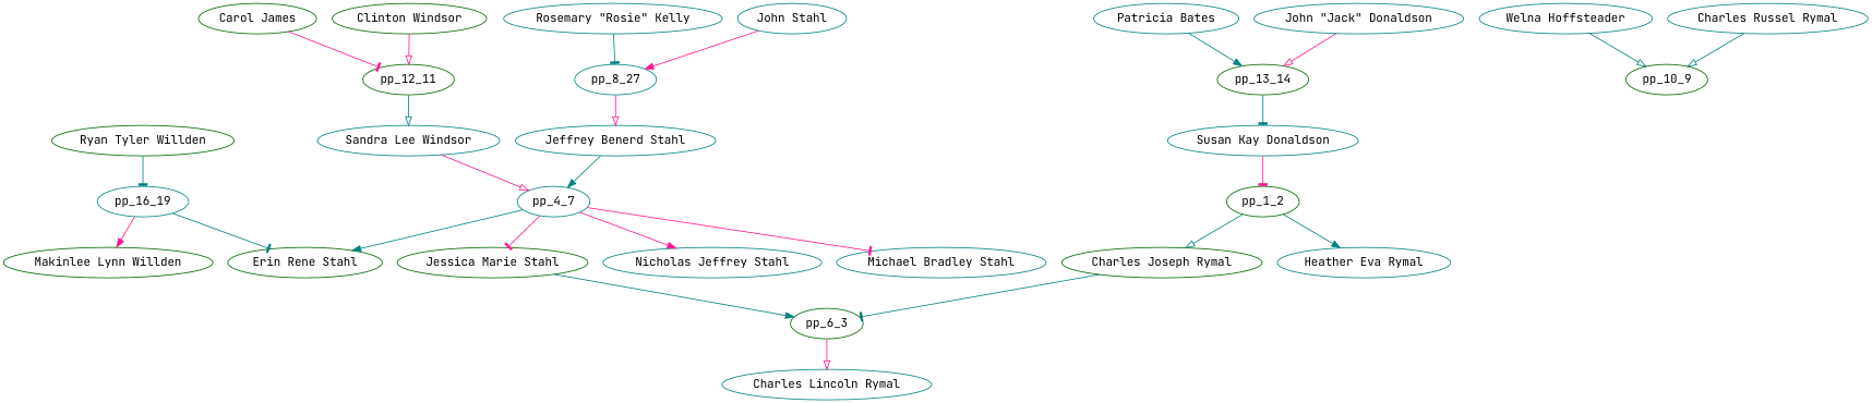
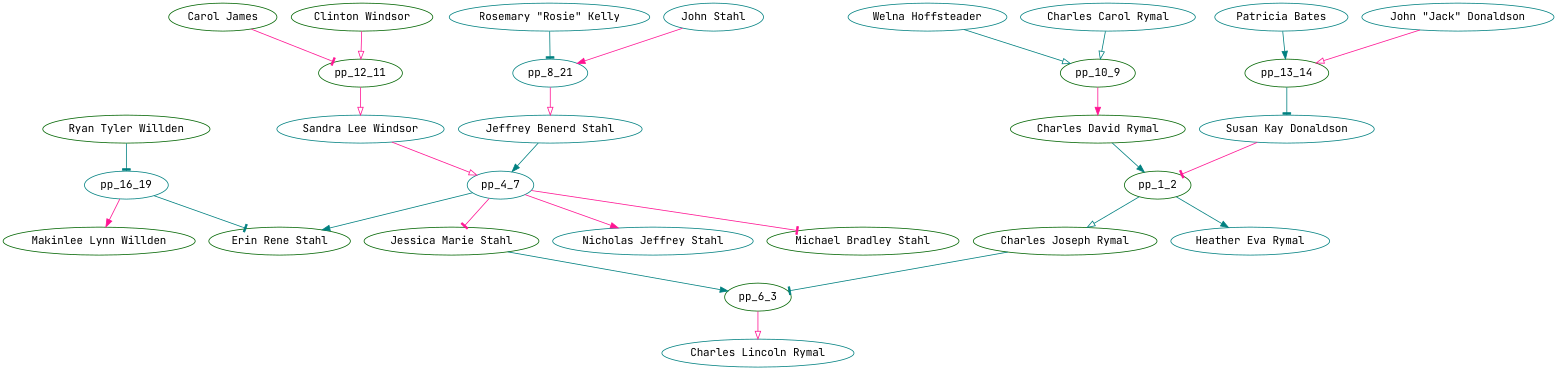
  digraph {
    fontname="JetBrains Mono"
    node [color=teal fontname="JetBrains Mono"]
    edge [arrowhead=normal color=teal fontname="JetBrains Mono"]
    n1 [label="Susan Kay Donaldson"]
    pp_1_2 [color=darkgreen]
    n3 [color=darkgreen label="Charles Joseph Rymal"]
    n4 [label="Heather Eva Rymal"]
    pp_13_14 [color=darkgreen]
    n6 [label="Patricia Bates"]
    n7 [label="John \"Jack\" Donaldson"]
+   n8 [color=darkgreen label="Charles David Rymal"]
    pp_10_9 [color=darkgreen]
    n10 [label="Welna Hoffsteader"]
-   n11 [label="Charles Russel Rymal"]
+   n11 [label="Charles Carol Rymal"]
    pp_6_3 [color=darkgreen]
    n13 [label="Charles Lincoln Rymal"]
    n14 [label="Sandra Lee Windsor"]
    pp_4_7
    n16 [color=darkgreen label="Jessica Marie Stahl"]
    n17 [color=darkgreen label="Erin Rene Stahl"]
    n18 [label="Nicholas Jeffrey Stahl"]
-   n19 [label="Michael Bradley Stahl"]
+   n19 [color=darkgreen label="Michael Bradley Stahl"]
    pp_12_11 [color=darkgreen]
    n21 [color=darkgreen label="Carol James"]
    n22 [color=darkgreen label="Clinton Windsor"]
    n23 [label="Jeffrey Benerd Stahl"]
-   pp_8_21 [label=pp_8_27]
+   pp_8_21
    n25 [label="Rosemary \"Rosie\" Kelly"]
    n26 [label="John Stahl"]
    pp_16_19
    n28 [color=darkgreen label="Makinlee Lynn Willden"]
    n29 [color=darkgreen label="Ryan Tyler Willden"]
    n1 -> pp_1_2 [arrowhead=tee color=deeppink]
    pp_1_2 -> n3 [arrowhead=onormal]
    pp_1_2 -> n4
    n3 -> pp_6_3 [arrowhead=tee]
    pp_13_14 -> n1 [arrowhead=tee]
    n6 -> pp_13_14
    n7 -> pp_13_14 [arrowhead=onormal color=deeppink]
+   n8 -> pp_1_2
+   pp_10_9 -> n8 [color=deeppink]
    n10 -> pp_10_9 [arrowhead=onormal]
    n11 -> pp_10_9 [arrowhead=onormal]
    pp_6_3 -> n13 [arrowhead=onormal color=deeppink]
    n14 -> pp_4_7 [arrowhead=onormal color=deeppink]
    pp_4_7 -> n16 [arrowhead=tee color=deeppink]
    pp_4_7 -> n17
    pp_4_7 -> n18 [color=deeppink]
    pp_4_7 -> n19 [arrowhead=tee color=deeppink]
    n16 -> pp_6_3
-   pp_12_11 -> n14 [arrowhead=onormal]
+   pp_12_11 -> n14 [arrowhead=onormal color=deeppink]
    n21 -> pp_12_11 [arrowhead=tee color=deeppink]
    n22 -> pp_12_11 [arrowhead=onormal color=deeppink]
    n23 -> pp_4_7
    pp_8_21 -> n23 [arrowhead=onormal color=deeppink]
    n25 -> pp_8_21 [arrowhead=tee]
    n26 -> pp_8_21 [color=deeppink]
    pp_16_19 -> n17 [arrowhead=tee]
    pp_16_19 -> n28 [color=deeppink]
    n29 -> pp_16_19 [arrowhead=tee]
  }
